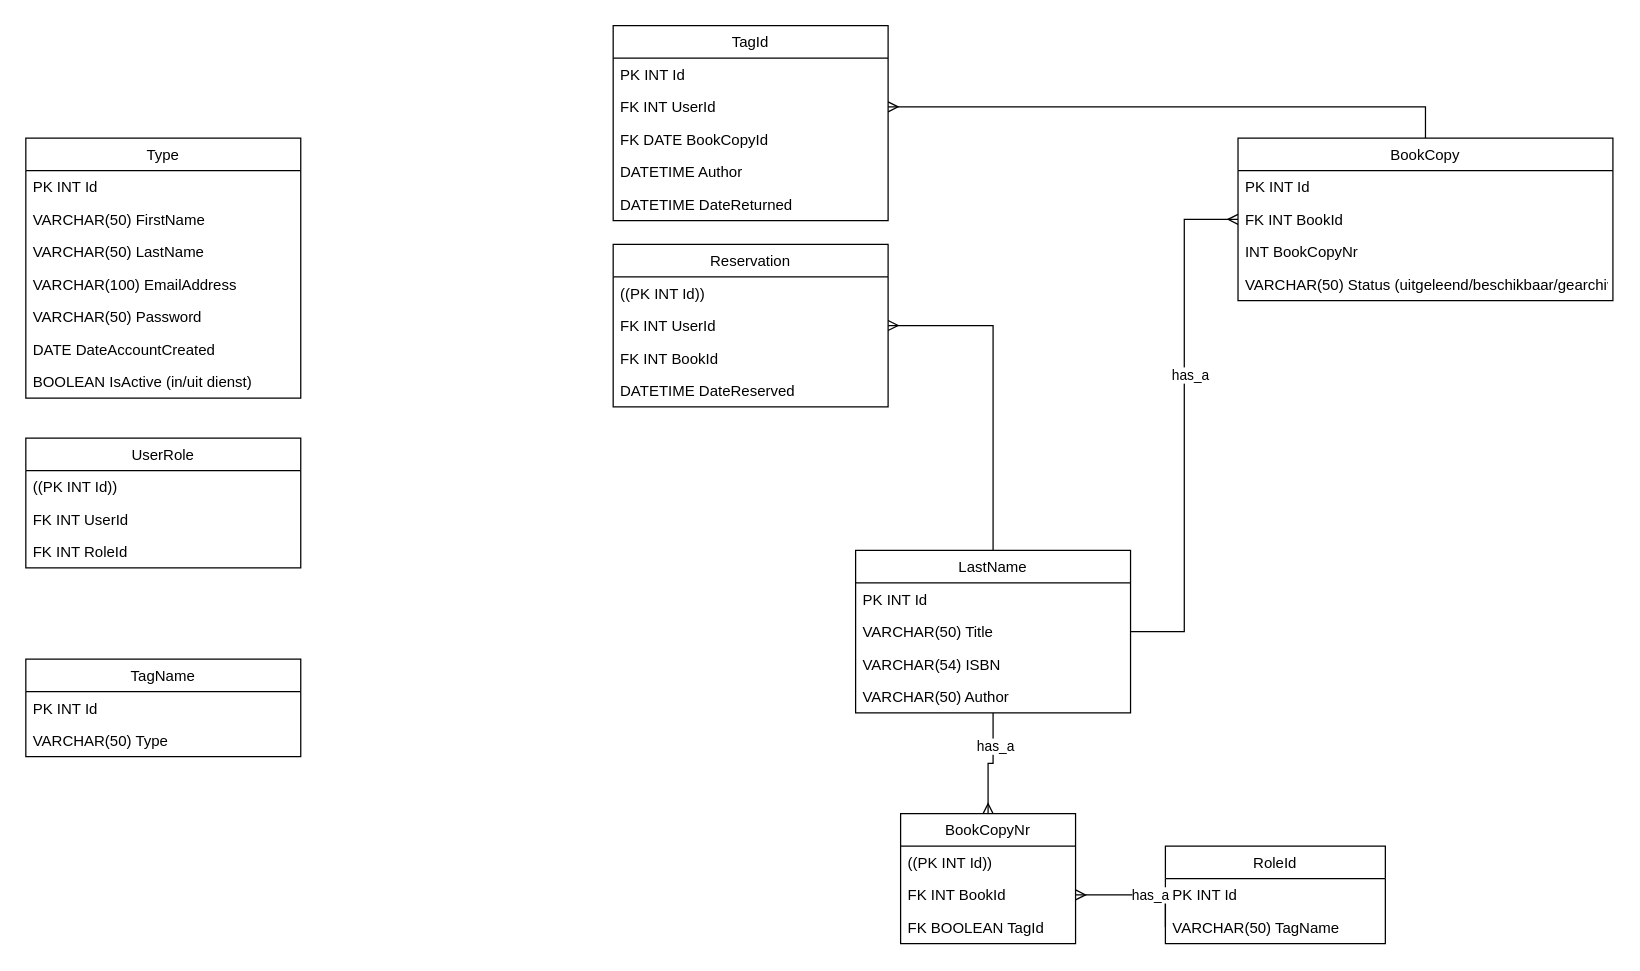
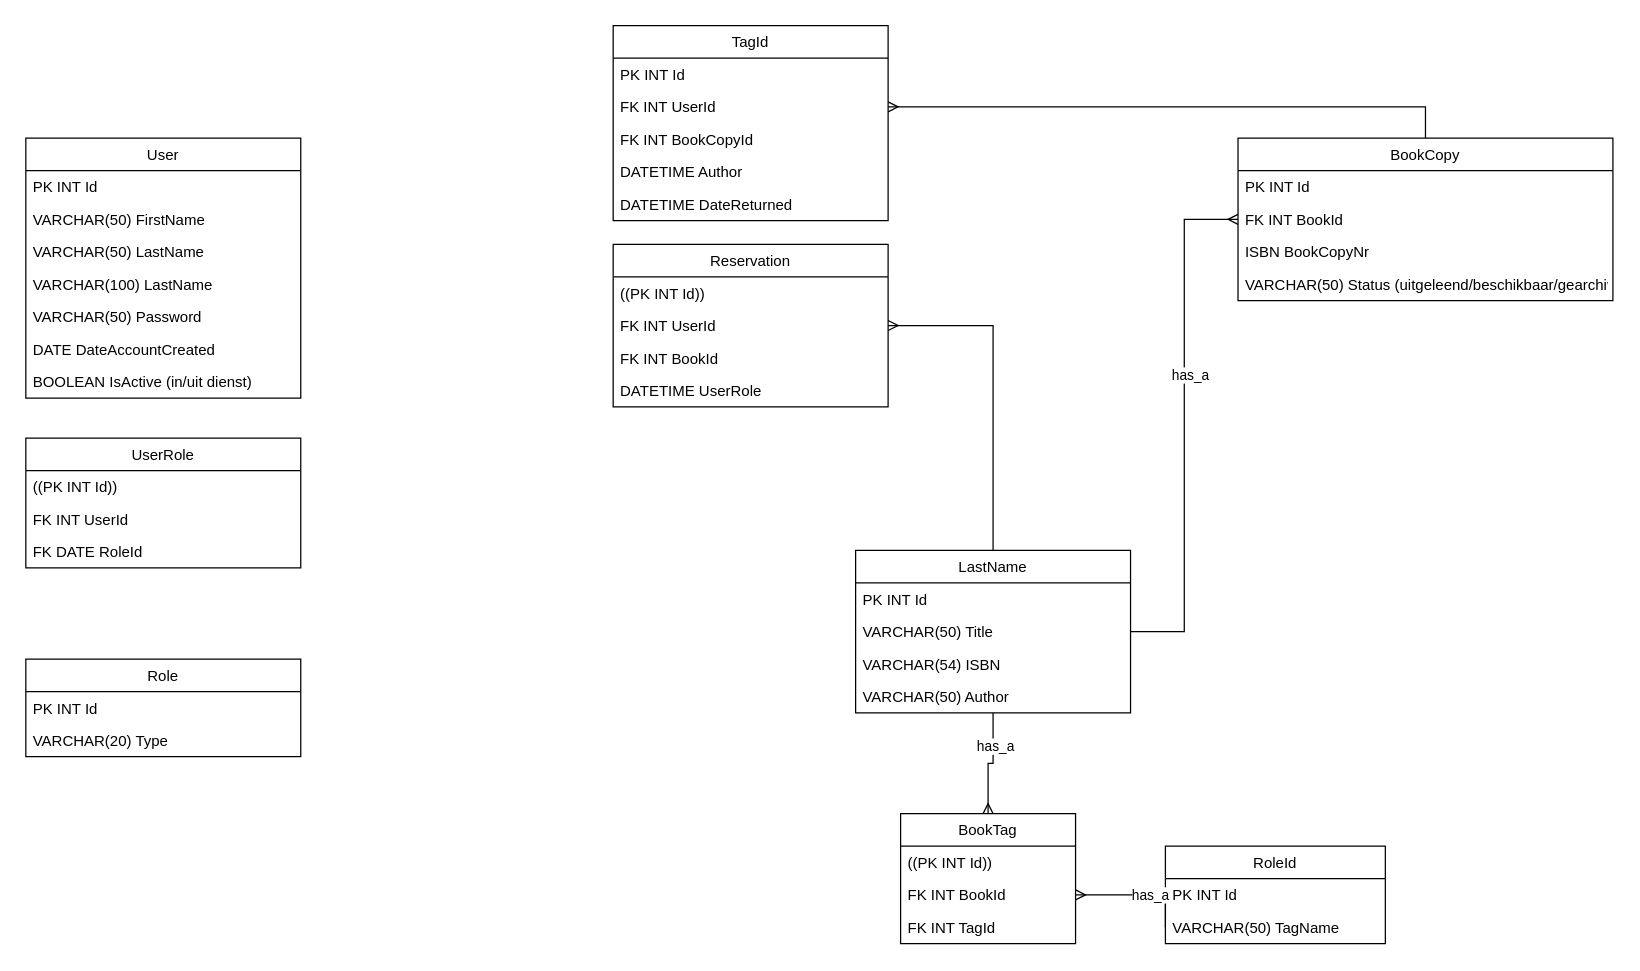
  <mxCell id="0" />
  <mxCell id="1" parent="0" />
- <mxCell id="2" value="Type" style="swimlane;fontStyle=0;childLayout=stackLayout;horizontal=1;startSize=26;fillColor=none;horizontalStack=0;resizeParent=1;resizeParentMax=0;resizeLast=0;collapsible=1;marginBottom=0;" vertex="1" parent="1"><mxGeometry x="20" y="110" width="220" height="208" as="geometry" /></mxCell>
+ <mxCell id="2" value="User" style="swimlane;fontStyle=0;childLayout=stackLayout;horizontal=1;startSize=26;fillColor=none;horizontalStack=0;resizeParent=1;resizeParentMax=0;resizeLast=0;collapsible=1;marginBottom=0;" vertex="1" parent="1"><mxGeometry x="20" y="110" width="220" height="208" as="geometry" /></mxCell>
  <mxCell id="3" value="PK INT Id" style="text;strokeColor=none;fillColor=none;align=left;verticalAlign=top;spacingLeft=4;spacingRight=4;overflow=hidden;rotatable=0;points=[[0,0.5],[1,0.5]];portConstraint=eastwest;" vertex="1" parent="2"><mxGeometry y="26" width="220" height="26" as="geometry" /></mxCell>
  <mxCell id="4" value="VARCHAR(50) FirstName" style="text;strokeColor=none;fillColor=none;align=left;verticalAlign=top;spacingLeft=4;spacingRight=4;overflow=hidden;rotatable=0;points=[[0,0.5],[1,0.5]];portConstraint=eastwest;" vertex="1" parent="2"><mxGeometry y="52" width="220" height="26" as="geometry" /></mxCell>
  <mxCell id="5" value="VARCHAR(50) LastName" style="text;strokeColor=none;fillColor=none;align=left;verticalAlign=top;spacingLeft=4;spacingRight=4;overflow=hidden;rotatable=0;points=[[0,0.5],[1,0.5]];portConstraint=eastwest;" vertex="1" parent="2"><mxGeometry y="78" width="220" height="26" as="geometry" /></mxCell>
- <mxCell id="6" value="VARCHAR(100) EmailAddress" style="text;strokeColor=none;fillColor=none;align=left;verticalAlign=top;spacingLeft=4;spacingRight=4;overflow=hidden;rotatable=0;points=[[0,0.5],[1,0.5]];portConstraint=eastwest;" vertex="1" parent="2"><mxGeometry y="104" width="220" height="26" as="geometry" /></mxCell>
+ <mxCell id="6" value="VARCHAR(100) LastName" style="text;strokeColor=none;fillColor=none;align=left;verticalAlign=top;spacingLeft=4;spacingRight=4;overflow=hidden;rotatable=0;points=[[0,0.5],[1,0.5]];portConstraint=eastwest;" vertex="1" parent="2"><mxGeometry y="104" width="220" height="26" as="geometry" /></mxCell>
  <mxCell id="7" value="VARCHAR(50) Password" style="text;strokeColor=none;fillColor=none;align=left;verticalAlign=top;spacingLeft=4;spacingRight=4;overflow=hidden;rotatable=0;points=[[0,0.5],[1,0.5]];portConstraint=eastwest;" vertex="1" parent="2"><mxGeometry y="130" width="220" height="26" as="geometry" /></mxCell>
  <mxCell id="8" value="DATE DateAccountCreated" style="text;strokeColor=none;fillColor=none;align=left;verticalAlign=top;spacingLeft=4;spacingRight=4;overflow=hidden;rotatable=0;points=[[0,0.5],[1,0.5]];portConstraint=eastwest;" vertex="1" parent="2"><mxGeometry y="156" width="220" height="26" as="geometry" /></mxCell>
  <mxCell id="9" value="BOOLEAN IsActive (in/uit dienst)" style="text;strokeColor=none;fillColor=none;align=left;verticalAlign=top;spacingLeft=4;spacingRight=4;overflow=hidden;rotatable=0;points=[[0,0.5],[1,0.5]];portConstraint=eastwest;" vertex="1" parent="2"><mxGeometry y="182" width="220" height="26" as="geometry" /></mxCell>
- <mxCell id="10" value="TagName" style="swimlane;fontStyle=0;childLayout=stackLayout;horizontal=1;startSize=26;fillColor=none;horizontalStack=0;resizeParent=1;resizeParentMax=0;resizeLast=0;collapsible=1;marginBottom=0;" vertex="1" parent="1"><mxGeometry x="20" y="527" width="220" height="78" as="geometry" /></mxCell>
+ <mxCell id="10" value="Role" style="swimlane;fontStyle=0;childLayout=stackLayout;horizontal=1;startSize=26;fillColor=none;horizontalStack=0;resizeParent=1;resizeParentMax=0;resizeLast=0;collapsible=1;marginBottom=0;" vertex="1" parent="1"><mxGeometry x="20" y="527" width="220" height="78" as="geometry" /></mxCell>
  <mxCell id="11" value="PK INT Id&#10;" style="text;strokeColor=none;fillColor=none;align=left;verticalAlign=top;spacingLeft=4;spacingRight=4;overflow=hidden;rotatable=0;points=[[0,0.5],[1,0.5]];portConstraint=eastwest;" vertex="1" parent="10"><mxGeometry y="26" width="220" height="26" as="geometry" /></mxCell>
- <mxCell id="12" value="VARCHAR(50) Type" style="text;strokeColor=none;fillColor=none;align=left;verticalAlign=top;spacingLeft=4;spacingRight=4;overflow=hidden;rotatable=0;points=[[0,0.5],[1,0.5]];portConstraint=eastwest;" vertex="1" parent="10"><mxGeometry y="52" width="220" height="26" as="geometry" /></mxCell>
+ <mxCell id="12" value="VARCHAR(20) Type" style="text;strokeColor=none;fillColor=none;align=left;verticalAlign=top;spacingLeft=4;spacingRight=4;overflow=hidden;rotatable=0;points=[[0,0.5],[1,0.5]];portConstraint=eastwest;" vertex="1" parent="10"><mxGeometry y="52" width="220" height="26" as="geometry" /></mxCell>
  <mxCell id="13" value="UserRole" style="swimlane;fontStyle=0;childLayout=stackLayout;horizontal=1;startSize=26;fillColor=none;horizontalStack=0;resizeParent=1;resizeParentMax=0;resizeLast=0;collapsible=1;marginBottom=0;" vertex="1" parent="1"><mxGeometry x="20" y="350" width="220" height="104" as="geometry" /></mxCell>
  <mxCell id="14" value="((PK INT Id))" style="text;strokeColor=none;fillColor=none;align=left;verticalAlign=top;spacingLeft=4;spacingRight=4;overflow=hidden;rotatable=0;points=[[0,0.5],[1,0.5]];portConstraint=eastwest;" vertex="1" parent="13"><mxGeometry y="26" width="220" height="26" as="geometry" /></mxCell>
  <mxCell id="15" value="FK INT UserId" style="text;strokeColor=none;fillColor=none;align=left;verticalAlign=top;spacingLeft=4;spacingRight=4;overflow=hidden;rotatable=0;points=[[0,0.5],[1,0.5]];portConstraint=eastwest;" vertex="1" parent="13"><mxGeometry y="52" width="220" height="26" as="geometry" /></mxCell>
- <mxCell id="16" value="FK INT RoleId" style="text;strokeColor=none;fillColor=none;align=left;verticalAlign=top;spacingLeft=4;spacingRight=4;overflow=hidden;rotatable=0;points=[[0,0.5],[1,0.5]];portConstraint=eastwest;" vertex="1" parent="13"><mxGeometry y="78" width="220" height="26" as="geometry" /></mxCell>
+ <mxCell id="16" value="FK DATE RoleId" style="text;strokeColor=none;fillColor=none;align=left;verticalAlign=top;spacingLeft=4;spacingRight=4;overflow=hidden;rotatable=0;points=[[0,0.5],[1,0.5]];portConstraint=eastwest;" vertex="1" parent="13"><mxGeometry y="78" width="220" height="26" as="geometry" /></mxCell>
  <mxCell id="17" style="edgeStyle=orthogonalEdgeStyle;rounded=0;orthogonalLoop=1;jettySize=auto;html=1;entryX=0.5;entryY=0;entryDx=0;entryDy=0;endArrow=ERmany;endFill=0;" edge="1" parent="1" source="21" target="33"><mxGeometry relative="1" as="geometry" /></mxCell>
  <mxCell id="18" value="has_a" style="edgeLabel;html=1;align=center;verticalAlign=middle;resizable=0;points=[];" connectable="0" vertex="1" parent="17"><mxGeometry x="-0.387" y="1" relative="1" as="geometry"><mxPoint as="offset" /></mxGeometry></mxCell>
  <mxCell id="19" style="edgeStyle=orthogonalEdgeStyle;rounded=0;orthogonalLoop=1;jettySize=auto;html=1;entryX=1;entryY=0.5;entryDx=0;entryDy=0;startArrow=none;startFill=0;endArrow=ERmany;endFill=0;exitX=0.5;exitY=0;exitDx=0;exitDy=0;" edge="1" parent="1" source="26" target="44"><mxGeometry relative="1" as="geometry" /></mxCell>
  <mxCell id="20" style="edgeStyle=orthogonalEdgeStyle;rounded=0;orthogonalLoop=1;jettySize=auto;html=1;entryX=1;entryY=0.5;entryDx=0;entryDy=0;startArrow=none;startFill=0;endArrow=ERmany;endFill=0;" edge="1" parent="1" source="21" target="50"><mxGeometry relative="1" as="geometry" /></mxCell>
  <mxCell id="21" value="LastName" style="swimlane;fontStyle=0;childLayout=stackLayout;horizontal=1;startSize=26;fillColor=none;horizontalStack=0;resizeParent=1;resizeParentMax=0;resizeLast=0;collapsible=1;marginBottom=0;" vertex="1" parent="1"><mxGeometry x="684" y="440" width="220" height="130" as="geometry" /></mxCell>
  <mxCell id="22" value="PK INT Id" style="text;strokeColor=none;fillColor=none;align=left;verticalAlign=top;spacingLeft=4;spacingRight=4;overflow=hidden;rotatable=0;points=[[0,0.5],[1,0.5]];portConstraint=eastwest;" vertex="1" parent="21"><mxGeometry y="26" width="220" height="26" as="geometry" /></mxCell>
  <mxCell id="23" value="VARCHAR(50) Title" style="text;strokeColor=none;fillColor=none;align=left;verticalAlign=top;spacingLeft=4;spacingRight=4;overflow=hidden;rotatable=0;points=[[0,0.5],[1,0.5]];portConstraint=eastwest;" vertex="1" parent="21"><mxGeometry y="52" width="220" height="26" as="geometry" /></mxCell>
  <mxCell id="24" value="VARCHAR(54) ISBN" style="text;strokeColor=none;fillColor=none;align=left;verticalAlign=top;spacingLeft=4;spacingRight=4;overflow=hidden;rotatable=0;points=[[0,0.5],[1,0.5]];portConstraint=eastwest;" vertex="1" parent="21"><mxGeometry y="78" width="220" height="26" as="geometry" /></mxCell>
  <mxCell id="25" value="VARCHAR(50) Author" style="text;strokeColor=none;fillColor=none;align=left;verticalAlign=top;spacingLeft=4;spacingRight=4;overflow=hidden;rotatable=0;points=[[0,0.5],[1,0.5]];portConstraint=eastwest;" vertex="1" parent="21"><mxGeometry y="104" width="220" height="26" as="geometry" /></mxCell>
  <mxCell id="26" value="BookCopy" style="swimlane;fontStyle=0;childLayout=stackLayout;horizontal=1;startSize=26;fillColor=none;horizontalStack=0;resizeParent=1;resizeParentMax=0;resizeLast=0;collapsible=1;marginBottom=0;" vertex="1" parent="1"><mxGeometry x="990" y="110" width="300" height="130" as="geometry" /></mxCell>
  <mxCell id="27" value="PK INT Id" style="text;strokeColor=none;fillColor=none;align=left;verticalAlign=top;spacingLeft=4;spacingRight=4;overflow=hidden;rotatable=0;points=[[0,0.5],[1,0.5]];portConstraint=eastwest;" vertex="1" parent="26"><mxGeometry y="26" width="300" height="26" as="geometry" /></mxCell>
  <mxCell id="28" value="FK INT BookId" style="text;strokeColor=none;fillColor=none;align=left;verticalAlign=top;spacingLeft=4;spacingRight=4;overflow=hidden;rotatable=0;points=[[0,0.5],[1,0.5]];portConstraint=eastwest;" vertex="1" parent="26"><mxGeometry y="52" width="300" height="26" as="geometry" /></mxCell>
- <mxCell id="29" value="INT BookCopyNr" style="text;strokeColor=none;fillColor=none;align=left;verticalAlign=top;spacingLeft=4;spacingRight=4;overflow=hidden;rotatable=0;points=[[0,0.5],[1,0.5]];portConstraint=eastwest;" vertex="1" parent="26"><mxGeometry y="78" width="300" height="26" as="geometry" /></mxCell>
+ <mxCell id="29" value="ISBN BookCopyNr" style="text;strokeColor=none;fillColor=none;align=left;verticalAlign=top;spacingLeft=4;spacingRight=4;overflow=hidden;rotatable=0;points=[[0,0.5],[1,0.5]];portConstraint=eastwest;" vertex="1" parent="26"><mxGeometry y="78" width="300" height="26" as="geometry" /></mxCell>
  <mxCell id="30" value="VARCHAR(50) Status (uitgeleend/beschikbaar/gearchiveerd)" style="text;strokeColor=none;fillColor=none;align=left;verticalAlign=top;spacingLeft=4;spacingRight=4;overflow=hidden;rotatable=0;points=[[0,0.5],[1,0.5]];portConstraint=eastwest;" vertex="1" parent="26"><mxGeometry y="104" width="300" height="26" as="geometry" /></mxCell>
  <mxCell id="31" style="edgeStyle=orthogonalEdgeStyle;rounded=0;orthogonalLoop=1;jettySize=auto;html=1;endArrow=ERmany;endFill=0;entryX=0;entryY=0.5;entryDx=0;entryDy=0;" edge="1" parent="1" source="23" target="28"><mxGeometry relative="1" as="geometry" /></mxCell>
  <mxCell id="32" value="has_a" style="edgeLabel;html=1;align=center;verticalAlign=middle;resizable=0;points=[];" connectable="0" vertex="1" parent="31"><mxGeometry x="0.198" y="-4" relative="1" as="geometry"><mxPoint as="offset" /></mxGeometry></mxCell>
- <mxCell id="33" value="BookCopyNr" style="swimlane;fontStyle=0;childLayout=stackLayout;horizontal=1;startSize=26;fillColor=none;horizontalStack=0;resizeParent=1;resizeParentMax=0;resizeLast=0;collapsible=1;marginBottom=0;" vertex="1" parent="1"><mxGeometry x="720" y="650.56" width="140" height="104" as="geometry" /></mxCell>
+ <mxCell id="33" value="BookTag" style="swimlane;fontStyle=0;childLayout=stackLayout;horizontal=1;startSize=26;fillColor=none;horizontalStack=0;resizeParent=1;resizeParentMax=0;resizeLast=0;collapsible=1;marginBottom=0;" vertex="1" parent="1"><mxGeometry x="720" y="650.56" width="140" height="104" as="geometry" /></mxCell>
  <mxCell id="34" value="((PK INT Id))" style="text;strokeColor=none;fillColor=none;align=left;verticalAlign=top;spacingLeft=4;spacingRight=4;overflow=hidden;rotatable=0;points=[[0,0.5],[1,0.5]];portConstraint=eastwest;" vertex="1" parent="33"><mxGeometry y="26" width="140" height="26" as="geometry" /></mxCell>
  <mxCell id="35" value="FK INT BookId" style="text;strokeColor=none;fillColor=none;align=left;verticalAlign=top;spacingLeft=4;spacingRight=4;overflow=hidden;rotatable=0;points=[[0,0.5],[1,0.5]];portConstraint=eastwest;" vertex="1" parent="33"><mxGeometry y="52" width="140" height="26" as="geometry" /></mxCell>
- <mxCell id="36" value="FK BOOLEAN TagId" style="text;strokeColor=none;fillColor=none;align=left;verticalAlign=top;spacingLeft=4;spacingRight=4;overflow=hidden;rotatable=0;points=[[0,0.5],[1,0.5]];portConstraint=eastwest;" vertex="1" parent="33"><mxGeometry y="78" width="140" height="26" as="geometry" /></mxCell>
+ <mxCell id="36" value="FK INT TagId" style="text;strokeColor=none;fillColor=none;align=left;verticalAlign=top;spacingLeft=4;spacingRight=4;overflow=hidden;rotatable=0;points=[[0,0.5],[1,0.5]];portConstraint=eastwest;" vertex="1" parent="33"><mxGeometry y="78" width="140" height="26" as="geometry" /></mxCell>
  <mxCell id="37" value="RoleId" style="swimlane;fontStyle=0;childLayout=stackLayout;horizontal=1;startSize=26;fillColor=none;horizontalStack=0;resizeParent=1;resizeParentMax=0;resizeLast=0;collapsible=1;marginBottom=0;" vertex="1" parent="1"><mxGeometry x="931.89" y="676.56" width="176" height="78" as="geometry" /></mxCell>
  <mxCell id="38" value="PK INT Id" style="text;strokeColor=none;fillColor=none;align=left;verticalAlign=top;spacingLeft=4;spacingRight=4;overflow=hidden;rotatable=0;points=[[0,0.5],[1,0.5]];portConstraint=eastwest;" vertex="1" parent="37"><mxGeometry y="26" width="176" height="26" as="geometry" /></mxCell>
  <mxCell id="39" value="VARCHAR(50) TagName" style="text;strokeColor=none;fillColor=none;align=left;verticalAlign=top;spacingLeft=4;spacingRight=4;overflow=hidden;rotatable=0;points=[[0,0.5],[1,0.5]];portConstraint=eastwest;" vertex="1" parent="37"><mxGeometry y="52" width="176" height="26" as="geometry" /></mxCell>
  <mxCell id="40" style="edgeStyle=orthogonalEdgeStyle;rounded=0;orthogonalLoop=1;jettySize=auto;html=1;entryX=0;entryY=0.5;entryDx=0;entryDy=0;endArrow=none;endFill=0;startArrow=ERmany;startFill=0;" edge="1" parent="1" source="35" target="39"><mxGeometry relative="1" as="geometry"><Array as="points"><mxPoint x="916" y="715.56" /><mxPoint x="916" y="715.56" /></Array></mxGeometry></mxCell>
  <mxCell id="41" value="has_a" style="edgeLabel;html=1;align=center;verticalAlign=middle;resizable=0;points=[];" connectable="0" vertex="1" parent="40"><mxGeometry x="0.201" relative="1" as="geometry"><mxPoint as="offset" /></mxGeometry></mxCell>
  <mxCell id="42" value="TagId" style="swimlane;fontStyle=0;childLayout=stackLayout;horizontal=1;startSize=26;fillColor=none;horizontalStack=0;resizeParent=1;resizeParentMax=0;resizeLast=0;collapsible=1;marginBottom=0;" vertex="1" parent="1"><mxGeometry x="490" y="20" width="220" height="156" as="geometry" /></mxCell>
  <mxCell id="43" value="PK INT Id" style="text;strokeColor=none;fillColor=none;align=left;verticalAlign=top;spacingLeft=4;spacingRight=4;overflow=hidden;rotatable=0;points=[[0,0.5],[1,0.5]];portConstraint=eastwest;" vertex="1" parent="42"><mxGeometry y="26" width="220" height="26" as="geometry" /></mxCell>
  <mxCell id="44" value="FK INT UserId" style="text;strokeColor=none;fillColor=none;align=left;verticalAlign=top;spacingLeft=4;spacingRight=4;overflow=hidden;rotatable=0;points=[[0,0.5],[1,0.5]];portConstraint=eastwest;" vertex="1" parent="42"><mxGeometry y="52" width="220" height="26" as="geometry" /></mxCell>
- <mxCell id="45" value="FK DATE BookCopyId" style="text;strokeColor=none;fillColor=none;align=left;verticalAlign=top;spacingLeft=4;spacingRight=4;overflow=hidden;rotatable=0;points=[[0,0.5],[1,0.5]];portConstraint=eastwest;" vertex="1" parent="42"><mxGeometry y="78" width="220" height="26" as="geometry" /></mxCell>
+ <mxCell id="45" value="FK INT BookCopyId" style="text;strokeColor=none;fillColor=none;align=left;verticalAlign=top;spacingLeft=4;spacingRight=4;overflow=hidden;rotatable=0;points=[[0,0.5],[1,0.5]];portConstraint=eastwest;" vertex="1" parent="42"><mxGeometry y="78" width="220" height="26" as="geometry" /></mxCell>
  <mxCell id="46" value="DATETIME Author" style="text;strokeColor=none;fillColor=none;align=left;verticalAlign=top;spacingLeft=4;spacingRight=4;overflow=hidden;rotatable=0;points=[[0,0.5],[1,0.5]];portConstraint=eastwest;" vertex="1" parent="42"><mxGeometry y="104" width="220" height="26" as="geometry" /></mxCell>
  <mxCell id="47" value="DATETIME DateReturned" style="text;strokeColor=none;fillColor=none;align=left;verticalAlign=top;spacingLeft=4;spacingRight=4;overflow=hidden;rotatable=0;points=[[0,0.5],[1,0.5]];portConstraint=eastwest;" vertex="1" parent="42"><mxGeometry y="130" width="220" height="26" as="geometry" /></mxCell>
  <mxCell id="48" value="Reservation" style="swimlane;fontStyle=0;childLayout=stackLayout;horizontal=1;startSize=26;fillColor=none;horizontalStack=0;resizeParent=1;resizeParentMax=0;resizeLast=0;collapsible=1;marginBottom=0;" vertex="1" parent="1"><mxGeometry x="490" y="195" width="220" height="130" as="geometry" /></mxCell>
  <mxCell id="49" value="((PK INT Id))" style="text;strokeColor=none;fillColor=none;align=left;verticalAlign=top;spacingLeft=4;spacingRight=4;overflow=hidden;rotatable=0;points=[[0,0.5],[1,0.5]];portConstraint=eastwest;" vertex="1" parent="48"><mxGeometry y="26" width="220" height="26" as="geometry" /></mxCell>
  <mxCell id="50" value="FK INT UserId" style="text;strokeColor=none;fillColor=none;align=left;verticalAlign=top;spacingLeft=4;spacingRight=4;overflow=hidden;rotatable=0;points=[[0,0.5],[1,0.5]];portConstraint=eastwest;" vertex="1" parent="48"><mxGeometry y="52" width="220" height="26" as="geometry" /></mxCell>
  <mxCell id="51" value="FK INT BookId" style="text;strokeColor=none;fillColor=none;align=left;verticalAlign=top;spacingLeft=4;spacingRight=4;overflow=hidden;rotatable=0;points=[[0,0.5],[1,0.5]];portConstraint=eastwest;" vertex="1" parent="48"><mxGeometry y="78" width="220" height="26" as="geometry" /></mxCell>
- <mxCell id="52" value="DATETIME DateReserved" style="text;strokeColor=none;fillColor=none;align=left;verticalAlign=top;spacingLeft=4;spacingRight=4;overflow=hidden;rotatable=0;points=[[0,0.5],[1,0.5]];portConstraint=eastwest;" vertex="1" parent="48"><mxGeometry y="104" width="220" height="26" as="geometry" /></mxCell>
+ <mxCell id="52" value="DATETIME UserRole" style="text;strokeColor=none;fillColor=none;align=left;verticalAlign=top;spacingLeft=4;spacingRight=4;overflow=hidden;rotatable=0;points=[[0,0.5],[1,0.5]];portConstraint=eastwest;" vertex="1" parent="48"><mxGeometry y="104" width="220" height="26" as="geometry" /></mxCell>
